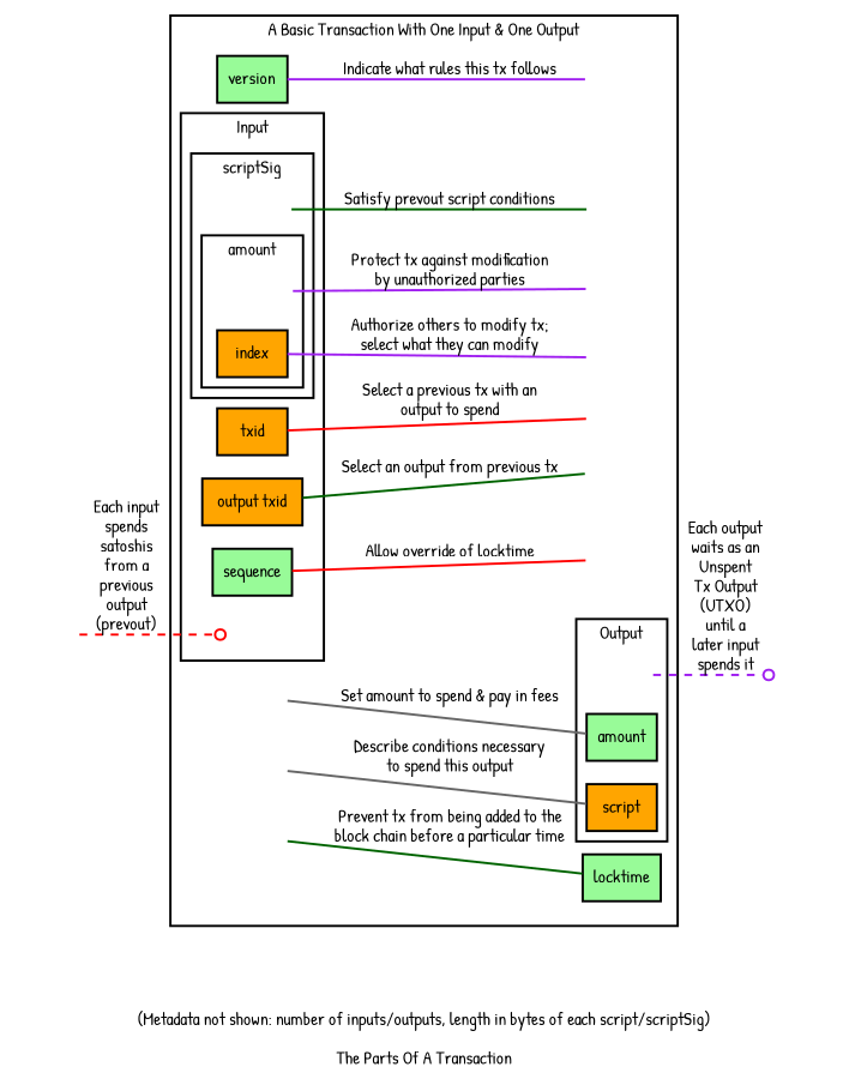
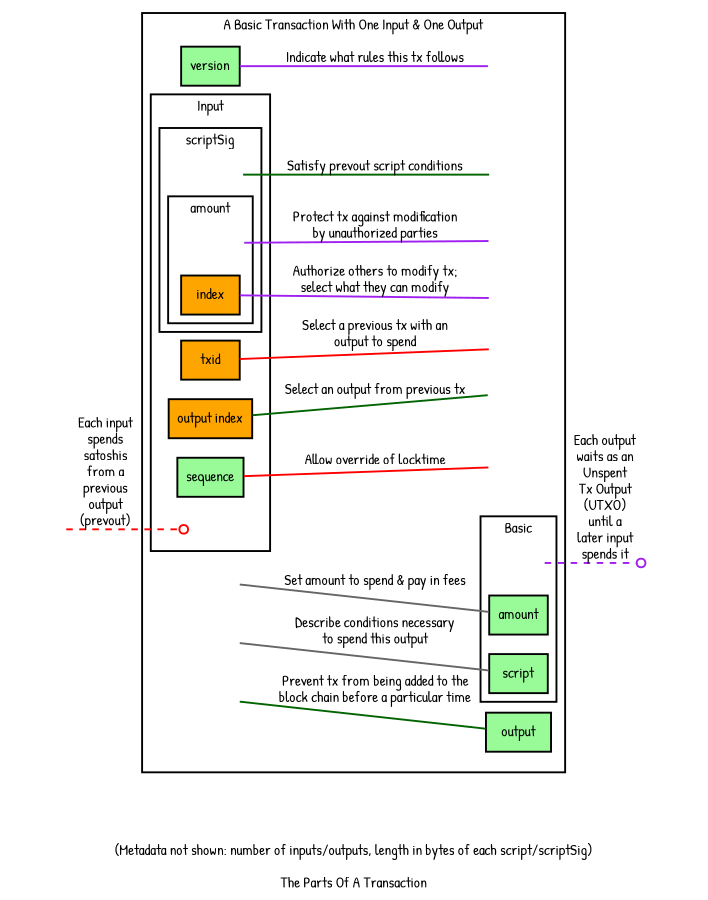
  digraph {
    fontname="Patrick Hand"
    label="(Metadata not shown: number of inputs/outputs, length in bytes of each script/scriptSig)\n \nThe Parts Of A Transaction"
    nodesep=0.25
    penwidth=1.75
    rankdir=LR
    ranksep=0.1
    splines=false
    node [fontname="Patrick Hand" penwidth=1.75 shape=box style=invis]
    edge [color=purple dir=none fontname="Patrick Hand" penwidth=1.75]
    n1 [fillcolor=orange label=index style=filled]
    signature [height=0 width=0]
    scriptsig [height=0 width=0]
    sequence [fillcolor=palegreen style=filled]
-   n5 [fillcolor=orange label="output txid" style=filled]
+   n5 [fillcolor=orange label="output index" style=filled]
    txid [fillcolor=orange style=filled]
    input [height=0 width=0]
    output [height=0 width=0]
    amount [fillcolor=palegreen style=filled]
-   script [fillcolor=orange style=filled]
+   script [fillcolor=palegreen style=filled]
    version [fillcolor=palegreen style=filled]
    left0
    left1
    left2
    middle1 [height=0 width=0]
    middle2 [height=0 width=0]
    middle3 [height=1.05 width=0]
    middle4 [height=0 width=0]
    middle5 [height=0 width=0]
    middle6 [height=0 width=0]
    middle7 [height=0 width=0]
    middle0 [height=0 width=0]
-   locktime [fillcolor=palegreen style=filled]
+   locktime [fillcolor=palegreen style=filled label=output]
    nextout [height=0 width=0]
    tophelp0 [height=0 width=0]
    prevout [height=0 width=0]
    subgraph cluster_1 {
      label="A Basic Transaction With One Input & One Output"
      version
      left0
      left1
      left2
      middle1
      middle2
      middle3
      middle4
      middle5
      middle6
      middle7
      middle0
      locktime
      subgraph cluster_2 {
        label=Input
        sequence
        n5
        txid
        input
        subgraph cluster_3 {
          label=scriptSig
          scriptsig
          subgraph cluster_4 {
            label=amount
            n1
            signature
          }
        }
      }
      subgraph cluster_5 {
-       label=Output
+       label=Basic
        output
        amount
        script
      }
    }
    n1 -> middle6 [label="Authorize others to modify tx;\nselect what they can modify"]
    signature -> middle5 [label="Protect tx against modification\nby unauthorized parties"]
    scriptsig -> middle4 [color=darkgreen label="Satisfy prevout script conditions"]
    sequence -> middle3 [color=red label="Allow override of locktime"]
    n5 -> middle2 [color=darkgreen label="Select an output from previous tx"]
    txid -> middle1 [color=red label="Select a previous tx with an\noutput to spend"]
    output -> nextout [arrowhead=odot label="Each output\nwaits as an\nUnspent\nTx Output\n(UTXO)\nuntil a\nlater input\nspends it" style=dashed dir=""]
    version -> middle7 [label="Indicate what rules this tx follows"]
    left0 -> amount [color=gray40 label="Set amount to spend & pay in fees"]
    left1 -> script [color=gray40 label="Describe conditions necessary\nto spend this output"]
    left2 -> locktime [color=darkgreen label="Prevent tx from being added to the\nblock chain before a particular time"]
    tophelp0 -> version [style=invis color="" dir=""]
    prevout -> input [arrowhead=odot color=red label="Each input\nspends\nsatoshis\nfrom a\nprevious\noutput\n(prevout)" style=dashed dir=""]
  }
